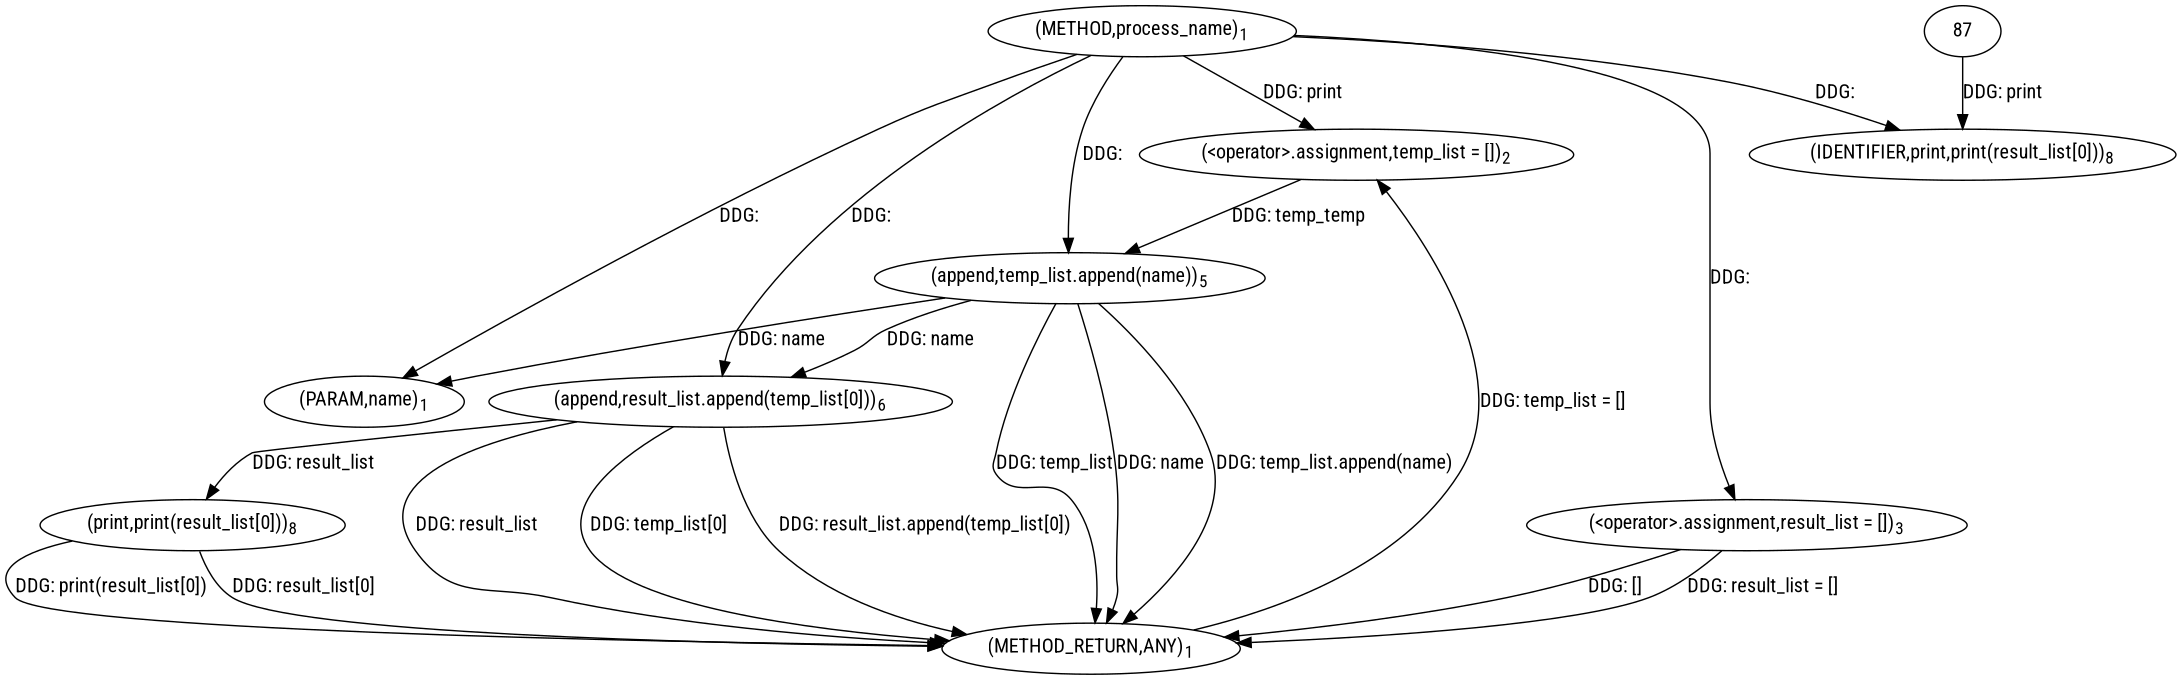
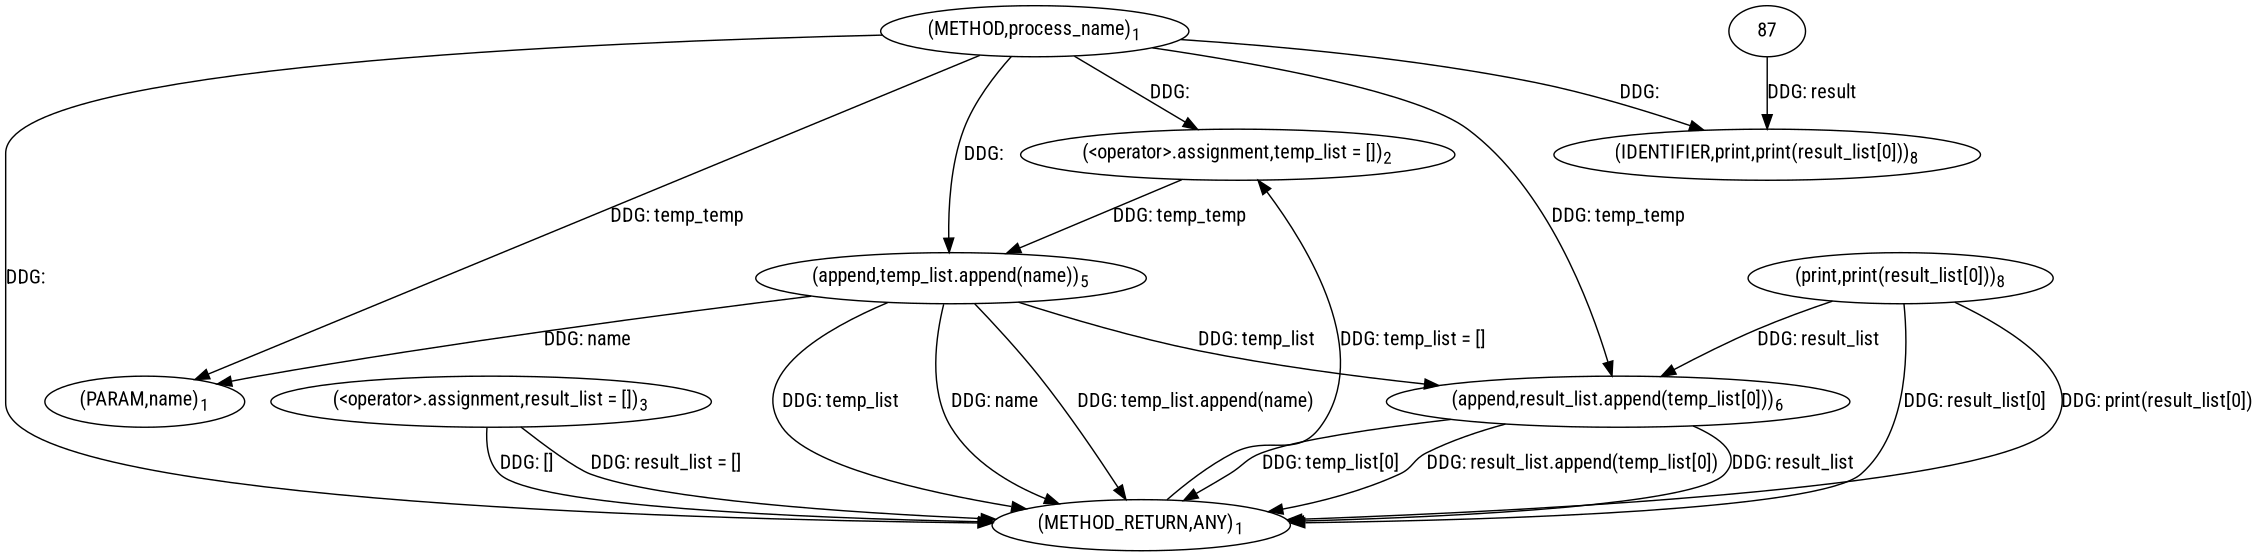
  digraph {
    fontname="Roboto Condensed"
    node [fontname="Roboto Condensed"]
    edge [fontname="Roboto Condensed"]
    n1 [label=<(METHOD,process_name)<SUB>1</SUB>>]
    n2 [label=<(PARAM,name)<SUB>1</SUB>>]
    n3 [label=<(&lt;operator&gt;.assignment,temp_list = [])<SUB>2</SUB>>]
    n4 [label=<(&lt;operator&gt;.assignment,result_list = [])<SUB>3</SUB>>]
    n5 [label=<(append,temp_list.append(name))<SUB>5</SUB>>]
    n6 [label=<(append,result_list.append(temp_list[0]))<SUB>6</SUB>>]
    n7 [label=<(IDENTIFIER,print,print(result_list[0]))<SUB>8</SUB>>]
    n8 [label=<(METHOD_RETURN,ANY)<SUB>1</SUB>>]
    n9 [label=<(print,print(result_list[0]))<SUB>8</SUB>>]
    n10 [label=87]
-   n1 -> n2 [label="DDG: "]
-   n1 -> n3 [label="DDG: print"]
-   n1 -> n4 [label="DDG: "]
+   n1 -> n2 [label="DDG: temp_temp"]
+   n1 -> n3 [label="DDG: "]
+   n1 -> n8 [label="DDG: "]
    n1 -> n5 [label="DDG: "]
-   n1 -> n6 [label="DDG: "]
+   n1 -> n6 [label="DDG: temp_temp"]
    n1 -> n7 [label="DDG: "]
    n3 -> n5 [label="DDG: temp_temp"]
    n4 -> n8 [label="DDG: []"]
    n4 -> n8 [label="DDG: result_list = []"]
    n5 -> n2 [label="DDG: name"]
-   n5 -> n6 [label="DDG: name"]
+   n5 -> n6 [label="DDG: temp_list"]
    n5 -> n8 [label="DDG: temp_list"]
    n5 -> n8 [label="DDG: name"]
    n5 -> n8 [label="DDG: temp_list.append(name)"]
    n6 -> n8 [label="DDG: result_list"]
    n6 -> n8 [label="DDG: temp_list[0]"]
    n6 -> n8 [label="DDG: result_list.append(temp_list[0])"]
-   n6 -> n9 [label="DDG: result_list"]
+   n9 -> n6 [label="DDG: result_list"]
    n8 -> n3 [label="DDG: temp_list = []"]
    n9 -> n8 [label="DDG: result_list[0]"]
    n9 -> n8 [label="DDG: print(result_list[0])"]
-   n10 -> n7 [label="DDG: print"]
+   n10 -> n7 [label="DDG: result"]
  }
